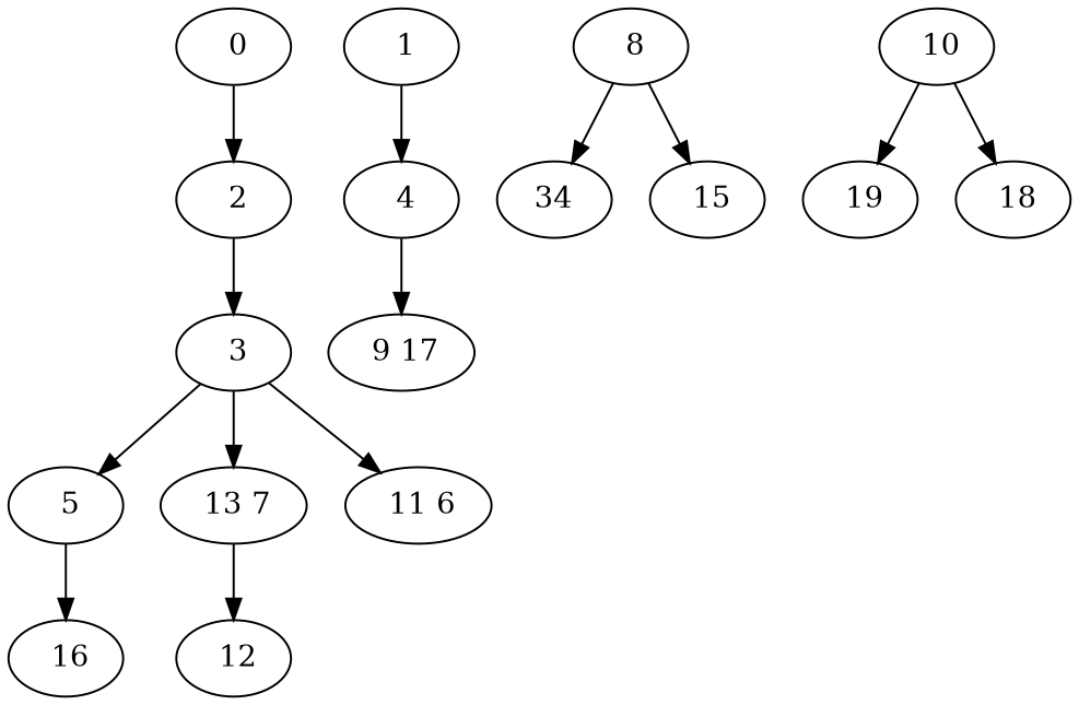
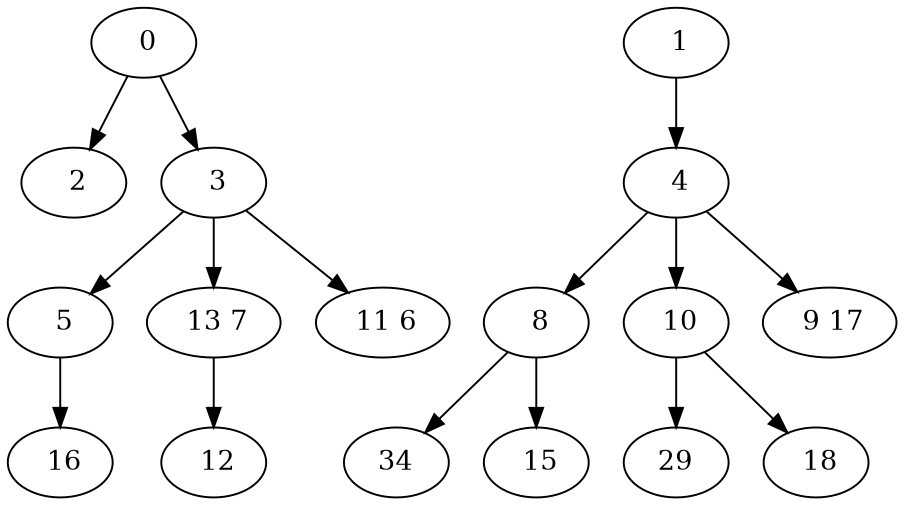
  digraph {
    " 0"
    " 2"
    " 3"
    " 1"
    " 4"
    " 5"
    " 13 7"
    " 11 6"
    " 8"
    " 10"
    " 9 17"
    " 16"
    " 12"
    n14 [label=34]
    " 15"
-   " 19"
+   " 19" [label=29]
    " 18"
    " 0" -> " 2"
-   " 2" -> " 3"
+   " 0" -> " 3"
    " 3" -> " 5"
    " 3" -> " 13 7"
    " 3" -> " 11 6"
    " 1" -> " 4"
+   " 4" -> " 8"
+   " 4" -> " 10"
    " 4" -> " 9 17"
    " 5" -> " 16"
    " 13 7" -> " 12"
    " 8" -> n14
    " 8" -> " 15"
    " 10" -> " 19"
    " 10" -> " 18"
  }
